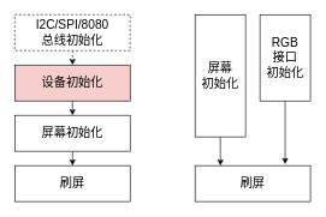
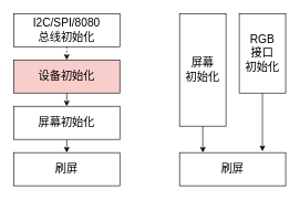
  <mxCell id="0" />
  <mxCell id="1" parent="0" />
  <mxCell id="2" style="edgeStyle=none;html=1;exitX=0.5;exitY=1;exitDx=0;exitDy=0;entryX=0.5;entryY=0;entryDx=0;entryDy=0;strokeColor=#000000;dashed=1;" parent="1" source="3" target="5" edge="1"><mxGeometry relative="1" as="geometry" /></mxCell>
- <mxCell id="3" value="I2C/SPI/8080&lt;br&gt;总线初始化" style="whiteSpace=wrap;html=1;fillColor=#FFFFFF;fontColor=#000000;strokeColor=#000000;fontSize=17;dashed=1;" parent="1" vertex="1"><mxGeometry x="20" y="20" width="160" height="50" as="geometry" /></mxCell>
+ <mxCell id="3" value="I2C/SPI/8080&lt;br&gt;总线初始化" style="whiteSpace=wrap;html=1;fillColor=#FFFFFF;fontColor=#000000;strokeColor=#000000;fontSize=17;" parent="1" vertex="1"><mxGeometry x="20" y="20" width="160" height="50" as="geometry" /></mxCell>
  <mxCell id="4" style="edgeStyle=none;html=1;exitX=0.5;exitY=1;exitDx=0;exitDy=0;entryX=0.5;entryY=0;entryDx=0;entryDy=0;strokeColor=#000000;" edge="1" parent="1" source="5" target="13"><mxGeometry relative="1" as="geometry" /></mxCell>
  <mxCell id="5" value="设备初始化" style="whiteSpace=wrap;html=1;fillColor=#f8cecc;fontColor=#000000;strokeColor=#000000;fontSize=17;" parent="1" vertex="1"><mxGeometry x="20" y="90" width="160" height="50" as="geometry" /></mxCell>
  <mxCell id="6" value="刷屏" style="whiteSpace=wrap;html=1;fillColor=#FFFFFF;fontColor=#000000;strokeColor=#000000;fontSize=17;" parent="1" vertex="1"><mxGeometry x="20" y="230" width="160" height="50" as="geometry" /></mxCell>
  <mxCell id="7" style="edgeStyle=none;html=1;entryX=0.781;entryY=-0.042;entryDx=0;entryDy=0;entryPerimeter=0;strokeColor=#000000;" edge="1" parent="1" source="8" target="11"><mxGeometry relative="1" as="geometry" /></mxCell>
  <mxCell id="8" value="RGB&lt;br&gt;接口&lt;br&gt;初始化" style="whiteSpace=wrap;html=1;fillColor=#FFFFFF;fontColor=#000000;strokeColor=#000000;fontSize=17;" parent="1" vertex="1"><mxGeometry x="360" y="20" width="70" height="120" as="geometry" /></mxCell>
  <mxCell id="9" style="edgeStyle=none;html=1;exitX=0.5;exitY=1;exitDx=0;exitDy=0;strokeColor=#000000;entryX=0.22;entryY=0;entryDx=0;entryDy=0;entryPerimeter=0;" edge="1" parent="1" source="10" target="11"><mxGeometry relative="1" as="geometry"><mxPoint x="305.176" y="220" as="targetPoint" /></mxGeometry></mxCell>
  <mxCell id="10" value="屏幕&lt;br&gt;初始化" style="whiteSpace=wrap;html=1;fillColor=#FFFFFF;fontColor=#000000;strokeColor=#000000;fontSize=17;" parent="1" vertex="1"><mxGeometry x="270" y="20" width="70" height="170" as="geometry" /></mxCell>
  <mxCell id="11" value="刷屏" style="whiteSpace=wrap;html=1;fillColor=#FFFFFF;fontColor=#000000;strokeColor=#000000;fontSize=17;" parent="1" vertex="1"><mxGeometry x="270" y="230" width="160" height="50" as="geometry" /></mxCell>
  <mxCell id="12" style="edgeStyle=none;html=1;exitX=0.5;exitY=1;exitDx=0;exitDy=0;entryX=0.5;entryY=0;entryDx=0;entryDy=0;strokeColor=#000000;" edge="1" parent="1" source="13" target="6"><mxGeometry relative="1" as="geometry" /></mxCell>
  <mxCell id="13" value="屏幕初始化" style="whiteSpace=wrap;html=1;fillColor=#FFFFFF;fontColor=#000000;strokeColor=#000000;fontSize=17;" vertex="1" parent="1"><mxGeometry x="20" y="160" width="160" height="50" as="geometry" /></mxCell>
